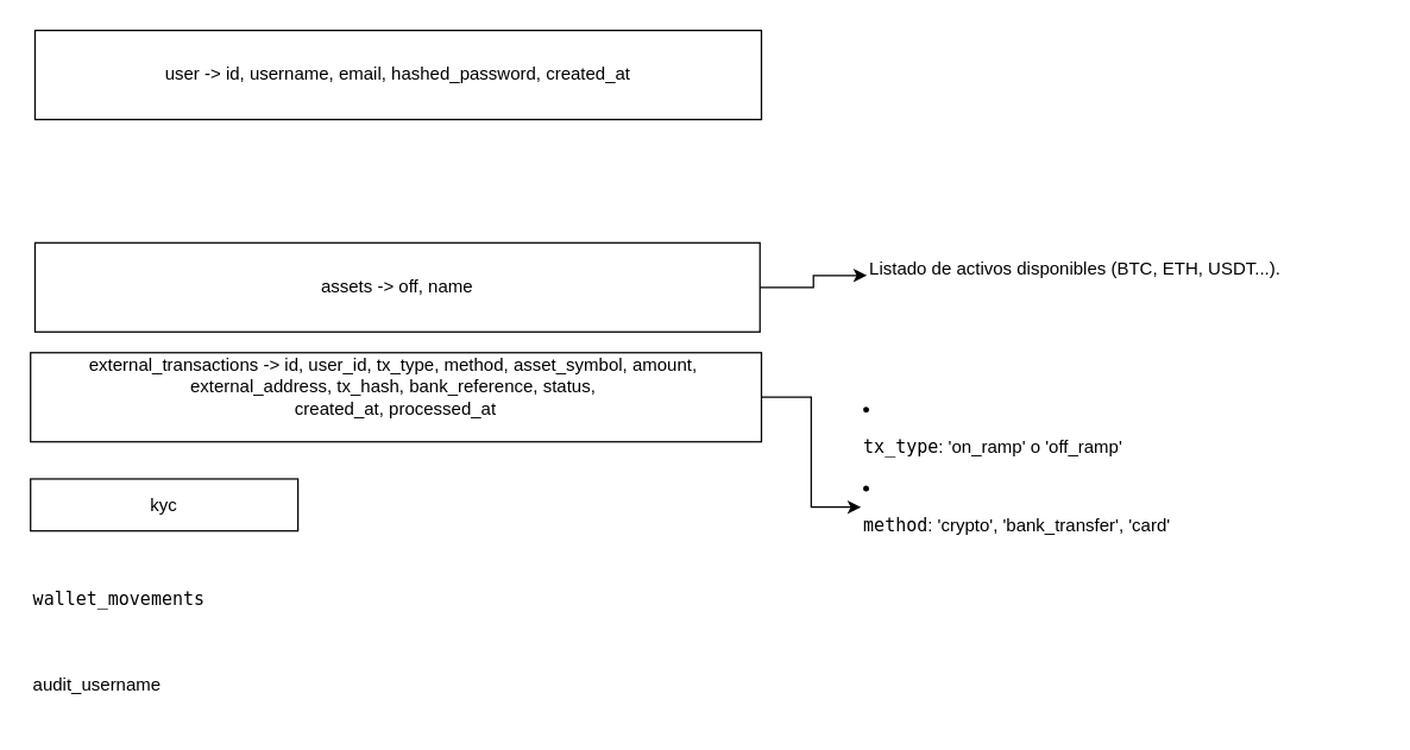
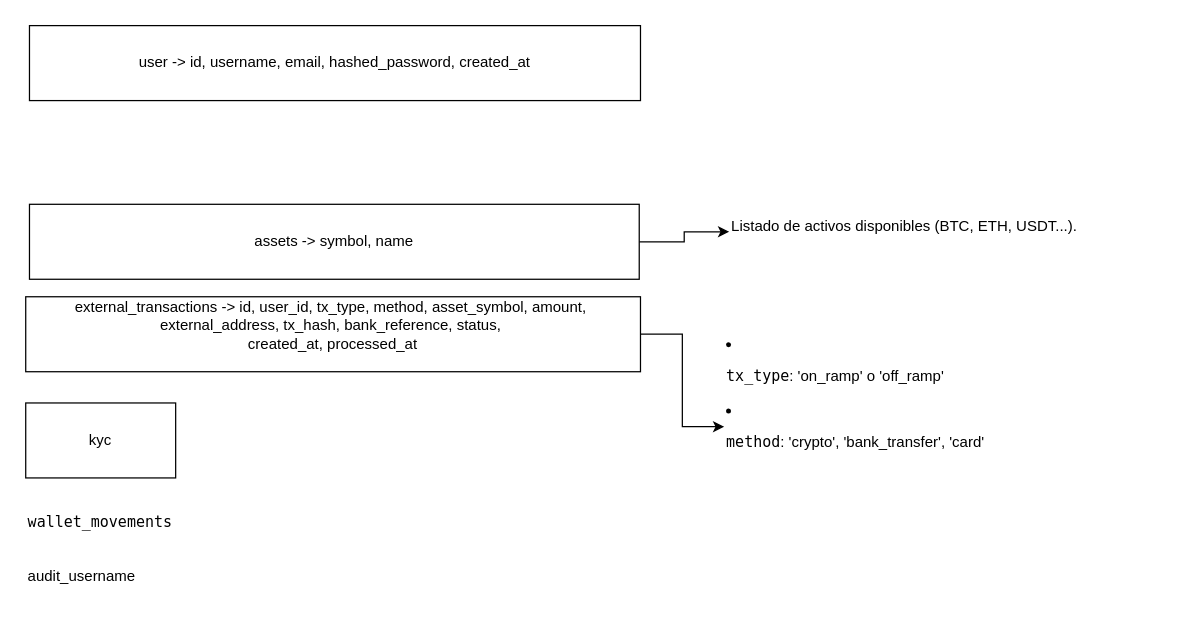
  <mxCell id="0" />
  <mxCell id="1" parent="0" />
  <mxCell id="2" value="user -&amp;gt;&amp;nbsp;id, username, email, hashed_password, created_at" style="rounded=0;whiteSpace=wrap;html=1;" vertex="1" parent="1"><mxGeometry x="23" y="20" width="489" height="60" as="geometry" /></mxCell>
  <mxCell id="3" style="edgeStyle=orthogonalEdgeStyle;rounded=0;orthogonalLoop=1;jettySize=auto;html=1;entryX=0;entryY=0.5;entryDx=0;entryDy=0;" edge="1" parent="1" source="4" target="8"><mxGeometry relative="1" as="geometry" /></mxCell>
- <mxCell id="4" value="assets -&amp;gt;&amp;nbsp;&lt;span style=&quot;background-color: initial;&quot;&gt;off, name&lt;/span&gt;" style="rounded=0;whiteSpace=wrap;html=1;" vertex="1" parent="1"><mxGeometry x="23" y="163" width="488" height="60" as="geometry" /></mxCell>
+ <mxCell id="4" value="assets -&amp;gt;&amp;nbsp;&lt;span style=&quot;background-color: initial;&quot;&gt;symbol, name&lt;/span&gt;" style="rounded=0;whiteSpace=wrap;html=1;" vertex="1" parent="1"><mxGeometry x="23" y="163" width="488" height="60" as="geometry" /></mxCell>
  <mxCell id="5" style="edgeStyle=orthogonalEdgeStyle;rounded=0;orthogonalLoop=1;jettySize=auto;html=1;" edge="1" parent="1" source="6" target="7"><mxGeometry relative="1" as="geometry" /></mxCell>
  <mxCell id="6" value="external_transactions -&amp;gt;&amp;nbsp;&lt;span style=&quot;background-color: initial;&quot;&gt;id, user_id, tx_type, method, asset_symbol, amount,&amp;nbsp;&lt;/span&gt;&lt;div&gt;external_address, tx_hash, bank_reference, status,&amp;nbsp;&lt;/div&gt;&lt;div&gt;created_at, processed_at&lt;/div&gt;&lt;div&gt;&lt;br&gt;&lt;/div&gt;" style="rounded=0;whiteSpace=wrap;html=1;" vertex="1" parent="1"><mxGeometry x="20" y="237" width="492" height="60" as="geometry" /></mxCell>
  <mxCell id="7" value="&lt;li data-start=&quot;877&quot; data-end=&quot;912&quot;&gt;&lt;p data-start=&quot;879&quot; data-end=&quot;912&quot;&gt;&lt;code data-start=&quot;879&quot; data-end=&quot;888&quot;&gt;tx_type&lt;/code&gt;: 'on_ramp' o 'off_ramp'&lt;/p&gt;&lt;/li&gt;&lt;li data-start=&quot;913&quot; data-end=&quot;958&quot;&gt;&lt;p data-start=&quot;915&quot; data-end=&quot;958&quot;&gt;&lt;code data-start=&quot;915&quot; data-end=&quot;923&quot;&gt;method&lt;/code&gt;: 'crypto', 'bank_transfer', 'card'&lt;/p&gt;&lt;/li&gt;" style="text;whiteSpace=wrap;html=1;" vertex="1" parent="1"><mxGeometry x="579" y="261" width="347.2" height="160" as="geometry" /></mxCell>
  <mxCell id="8" value="Listado de activos disponibles (BTC, ETH, USDT...)." style="text;whiteSpace=wrap;html=1;" vertex="1" parent="1"><mxGeometry x="583" y="167" width="305" height="36" as="geometry" /></mxCell>
- <mxCell id="9" value="kyc" style="rounded=0;whiteSpace=wrap;html=1;" vertex="1" parent="1"><mxGeometry x="20" y="322" width="180" height="35" as="geometry" /></mxCell>
- <mxCell id="10" value="&lt;code data-start=&quot;1921&quot; data-end=&quot;1939&quot;&gt;wallet_movements&lt;/code&gt;" style="text;whiteSpace=wrap;html=1;" vertex="1" parent="1"><mxGeometry x="20" y="389" width="143" height="38" as="geometry" /></mxCell>
+ <mxCell id="9" value="kyc" style="rounded=0;whiteSpace=wrap;html=1;" vertex="1" parent="1"><mxGeometry x="20" y="322" width="120" height="60" as="geometry" /></mxCell>
+ <mxCell id="10" value="&lt;code data-start=&quot;1921&quot; data-end=&quot;1939&quot;&gt;wallet_movements&lt;/code&gt;" style="text;whiteSpace=wrap;html=1;" vertex="1" parent="1"><mxGeometry x="20" y="404" width="143" height="38" as="geometry" /></mxCell>
  <mxCell id="11" value="audit_username" style="text;whiteSpace=wrap;html=1;" vertex="1" parent="1"><mxGeometry x="20" y="447" width="83" height="36" as="geometry" /></mxCell>
